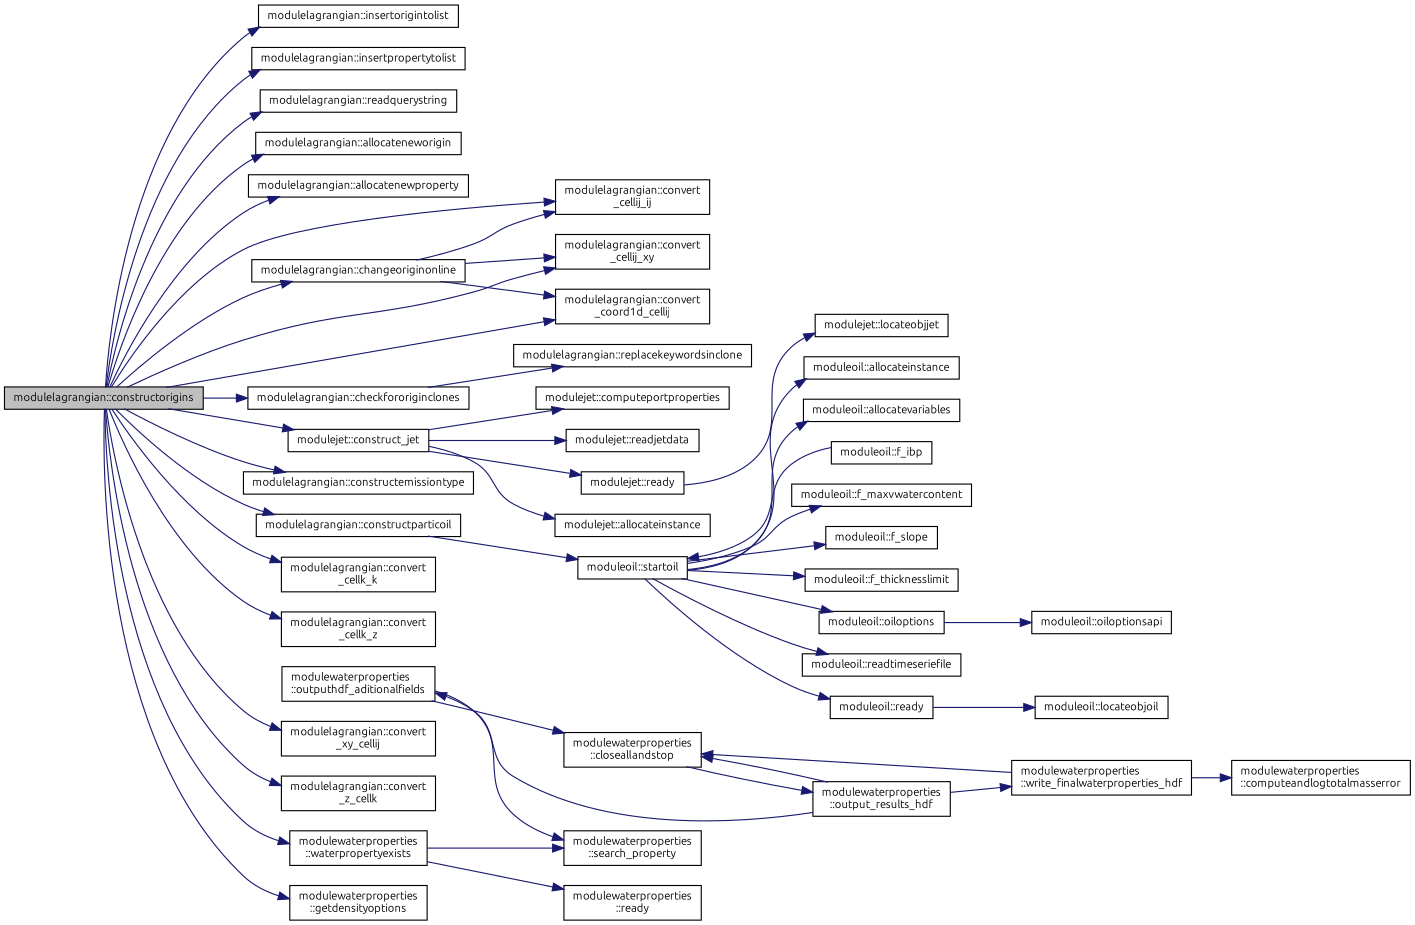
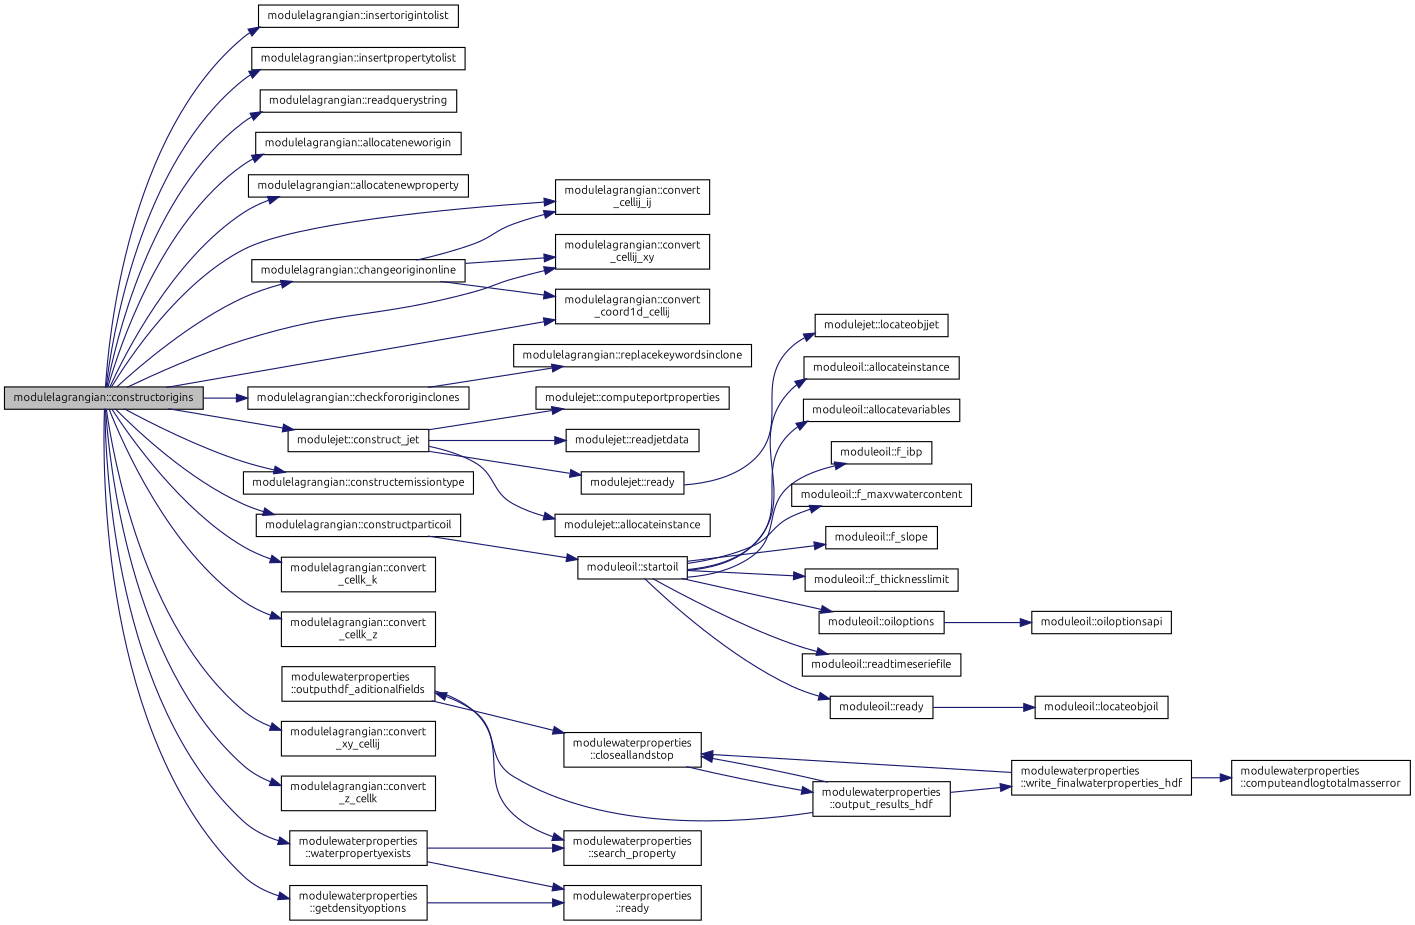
  digraph {
    fontname=Ubuntu
    rankdir=LR
    node [color=black fillcolor=white fontname=Ubuntu fontsize=10 shape=record style=filled]
    edge [color=midnightblue fontname=Ubuntu fontsize=10 labelfontname=Helvetica labelfontsize=10 style=solid]
    n1 [fillcolor=grey75 fontcolor=black height=0.2 label="modulelagrangian::constructorigins" width=0.4]
    n2 [height=0.2 label="modulelagrangian::allocateneworigin" width=0.4]
    n3 [height=0.2 label="modulelagrangian::allocatenewproperty" width=0.4]
    n4 [height=0.2 label="modulelagrangian::changeoriginonline" width=0.4]
    n5 [height=0.2 label="modulelagrangian::convert\l_cellij_ij" width=0.4]
    n6 [height=0.2 label="modulelagrangian::convert\l_cellij_xy" width=0.4]
    n7 [height=0.2 label="modulelagrangian::convert\l_coord1d_cellij" width=0.4]
    n8 [height=0.2 label="modulelagrangian::checkfororiginclones" width=0.4]
    n9 [height=0.2 label="modulejet::construct_jet" width=0.4]
    n10 [height=0.2 label="modulelagrangian::constructemissiontype" width=0.4]
    n11 [height=0.2 label="modulelagrangian::constructparticoil" width=0.4]
    n12 [height=0.2 label="modulelagrangian::convert\l_cellk_k" width=0.4]
    n13 [height=0.2 label="modulelagrangian::convert\l_cellk_z" width=0.4]
    n14 [height=0.2 label="modulelagrangian::convert\l_xy_cellij" width=0.4]
    n15 [height=0.2 label="modulelagrangian::convert\l_z_cellk" width=0.4]
    n16 [height=0.2 label="modulewaterproperties\l::getdensityoptions" width=0.4]
    n17 [height=0.2 label="modulelagrangian::insertorigintolist" width=0.4]
    n18 [height=0.2 label="modulelagrangian::insertpropertytolist" width=0.4]
    n19 [height=0.2 label="modulelagrangian::readquerystring" width=0.4]
    n20 [height=0.2 label="modulewaterproperties\l::waterpropertyexists" width=0.4]
    n21 [height=0.2 label="modulelagrangian::replacekeywordsinclone" width=0.4]
    n22 [height=0.2 label="modulejet::allocateinstance" width=0.4]
    n23 [height=0.2 label="modulejet::computeportproperties" width=0.4]
    n24 [height=0.2 label="modulejet::readjetdata" width=0.4]
    n25 [height=0.2 label="modulejet::ready" width=0.4]
    n26 [height=0.2 label="moduleoil::startoil" width=0.4]
    n27 [height=0.2 label="modulewaterproperties\l::ready" width=0.4]
    n28 [height=0.2 label="modulewaterproperties\l::search_property" width=0.4]
    n29 [height=0.2 label="modulejet::locateobjjet" width=0.4]
    n30 [height=0.2 label="moduleoil::allocateinstance" width=0.4]
    n31 [height=0.2 label="moduleoil::allocatevariables" width=0.4]
    n32 [height=0.2 label="moduleoil::f_ibp" width=0.4]
    n33 [height=0.2 label="moduleoil::f_maxvwatercontent" width=0.4]
    n34 [height=0.2 label="moduleoil::f_slope" width=0.4]
    n35 [height=0.2 label="moduleoil::f_thicknesslimit" width=0.4]
    n36 [height=0.2 label="moduleoil::oiloptions" width=0.4]
    n37 [height=0.2 label="moduleoil::readtimeseriefile" width=0.4]
    n38 [height=0.2 label="moduleoil::ready" width=0.4]
    n39 [height=0.2 label="moduleoil::oiloptionsapi" width=0.4]
    n40 [height=0.2 label="moduleoil::locateobjoil" width=0.4]
    n41 [height=0.2 label="modulewaterproperties\l::closeallandstop" width=0.4]
    n42 [height=0.2 label="modulewaterproperties\l::output_results_hdf" width=0.4]
    n43 [height=0.2 label="modulewaterproperties\l::outputhdf_aditionalfields" width=0.4]
    n44 [height=0.2 label="modulewaterproperties\l::write_finalwaterproperties_hdf" width=0.4]
    n45 [height=0.2 label="modulewaterproperties\l::computeandlogtotalmasserror" width=0.4]
    n1 -> n2
    n1 -> n3
    n1 -> n4
    n1 -> n5
    n1 -> n6
    n1 -> n7
    n1 -> n8
    n1 -> n9
    n1 -> n10
    n1 -> n11
    n1 -> n12
    n1 -> n13
    n1 -> n14
    n1 -> n15
    n1 -> n16
    n1 -> n17
    n1 -> n18
    n1 -> n19
    n1 -> n20
    n4 -> n5
    n4 -> n6
    n4 -> n7
    n8 -> n21
    n9 -> n22
    n9 -> n23
    n9 -> n24
    n9 -> n25
    n11 -> n26
+   n16 -> n27
    n20 -> n27
    n20 -> n28
    n25 -> n29
    n26 -> n30
    n26 -> n31
-   n32 -> n26
+   n26 -> n32
    n26 -> n33
    n26 -> n34
    n26 -> n35
    n26 -> n36
    n26 -> n37
    n26 -> n38
    n36 -> n39
    n38 -> n40
    n41 -> n42
    n42 -> n41
    n42 -> n43
    n42 -> n44
    n43 -> n28
    n43 -> n41
    n44 -> n41
    n44 -> n45
  }
